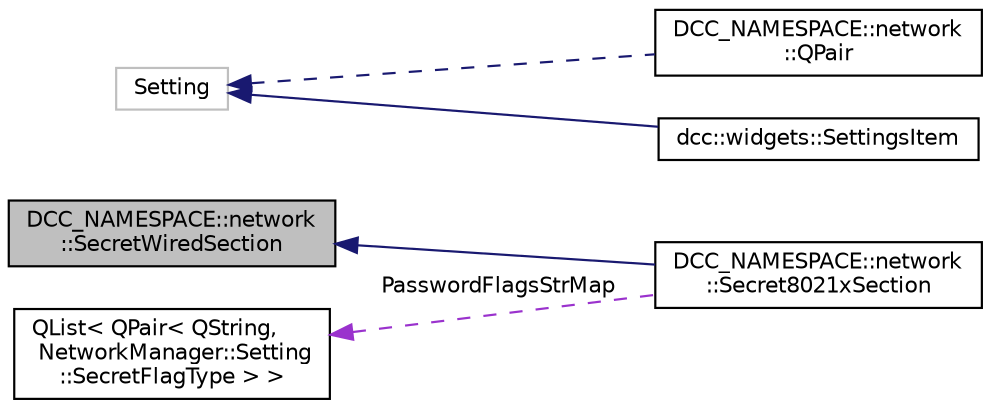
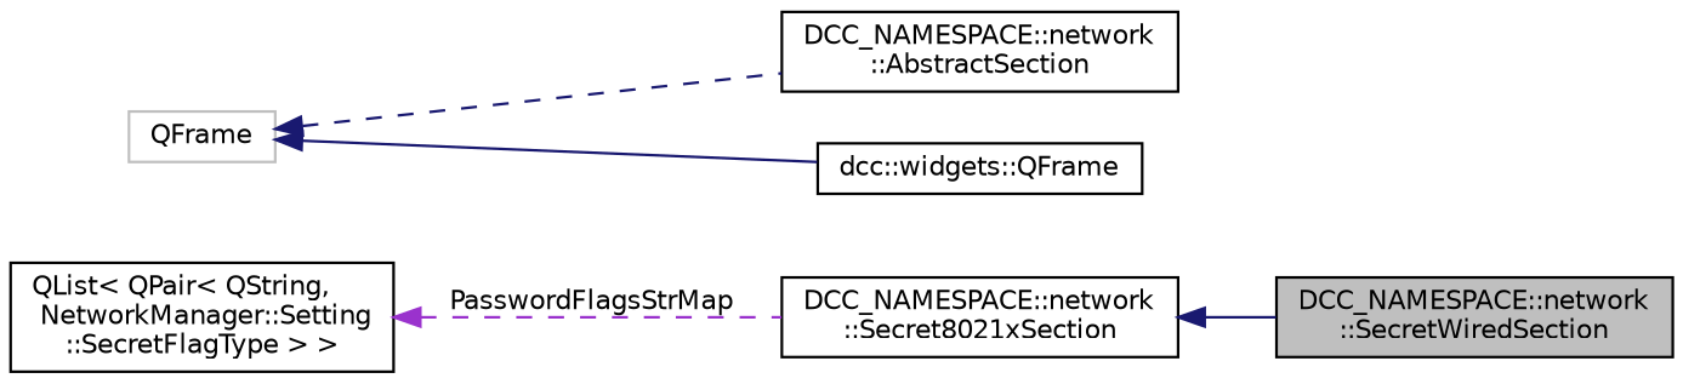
  digraph {
    fontname="DejaVu Sans"
    rankdir=LR
    node [color=black fillcolor=white fontname="DejaVu Sans" fontsize=10 shape=record style=filled]
    edge [color=midnightblue dir=back fontname="DejaVu Sans" fontsize=10 labelfontname=Helvetica labelfontsize=10 style=solid]
    n1 [fillcolor=grey75 fontcolor=black height=0.2 label="DCC_NAMESPACE::network\l::SecretWiredSection" width=0.4]
    n2 [height=0.2 label="DCC_NAMESPACE::network\l::Secret8021xSection" width=0.4]
-   n3 [height=0.2 label="DCC_NAMESPACE::network\l::QPair" width=0.4]
-   n4 [color=grey75 height=0.2 label=Setting width=0.4]
-   n5 [height=0.2 label="dcc::widgets::SettingsItem" width=0.4]
+   n3 [height=0.2 label="DCC_NAMESPACE::network\l::AbstractSection" width=0.4]
+   n4 [color=grey75 height=0.2 label=QFrame width=0.4]
+   n5 [height=0.2 label="dcc::widgets::QFrame" width=0.4]
    n6 [height=0.2 label="QList\< QPair\< QString,\l NetworkManager::Setting\l::SecretFlagType \> \>" width=0.4]
-   n1 -> n2
+   n2 -> n1
    n4 -> n3 [style=dashed]
    n4 -> n5
    n6 -> n2 [color=darkorchid3 label=" PasswordFlagsStrMap" style=dashed]
  }
